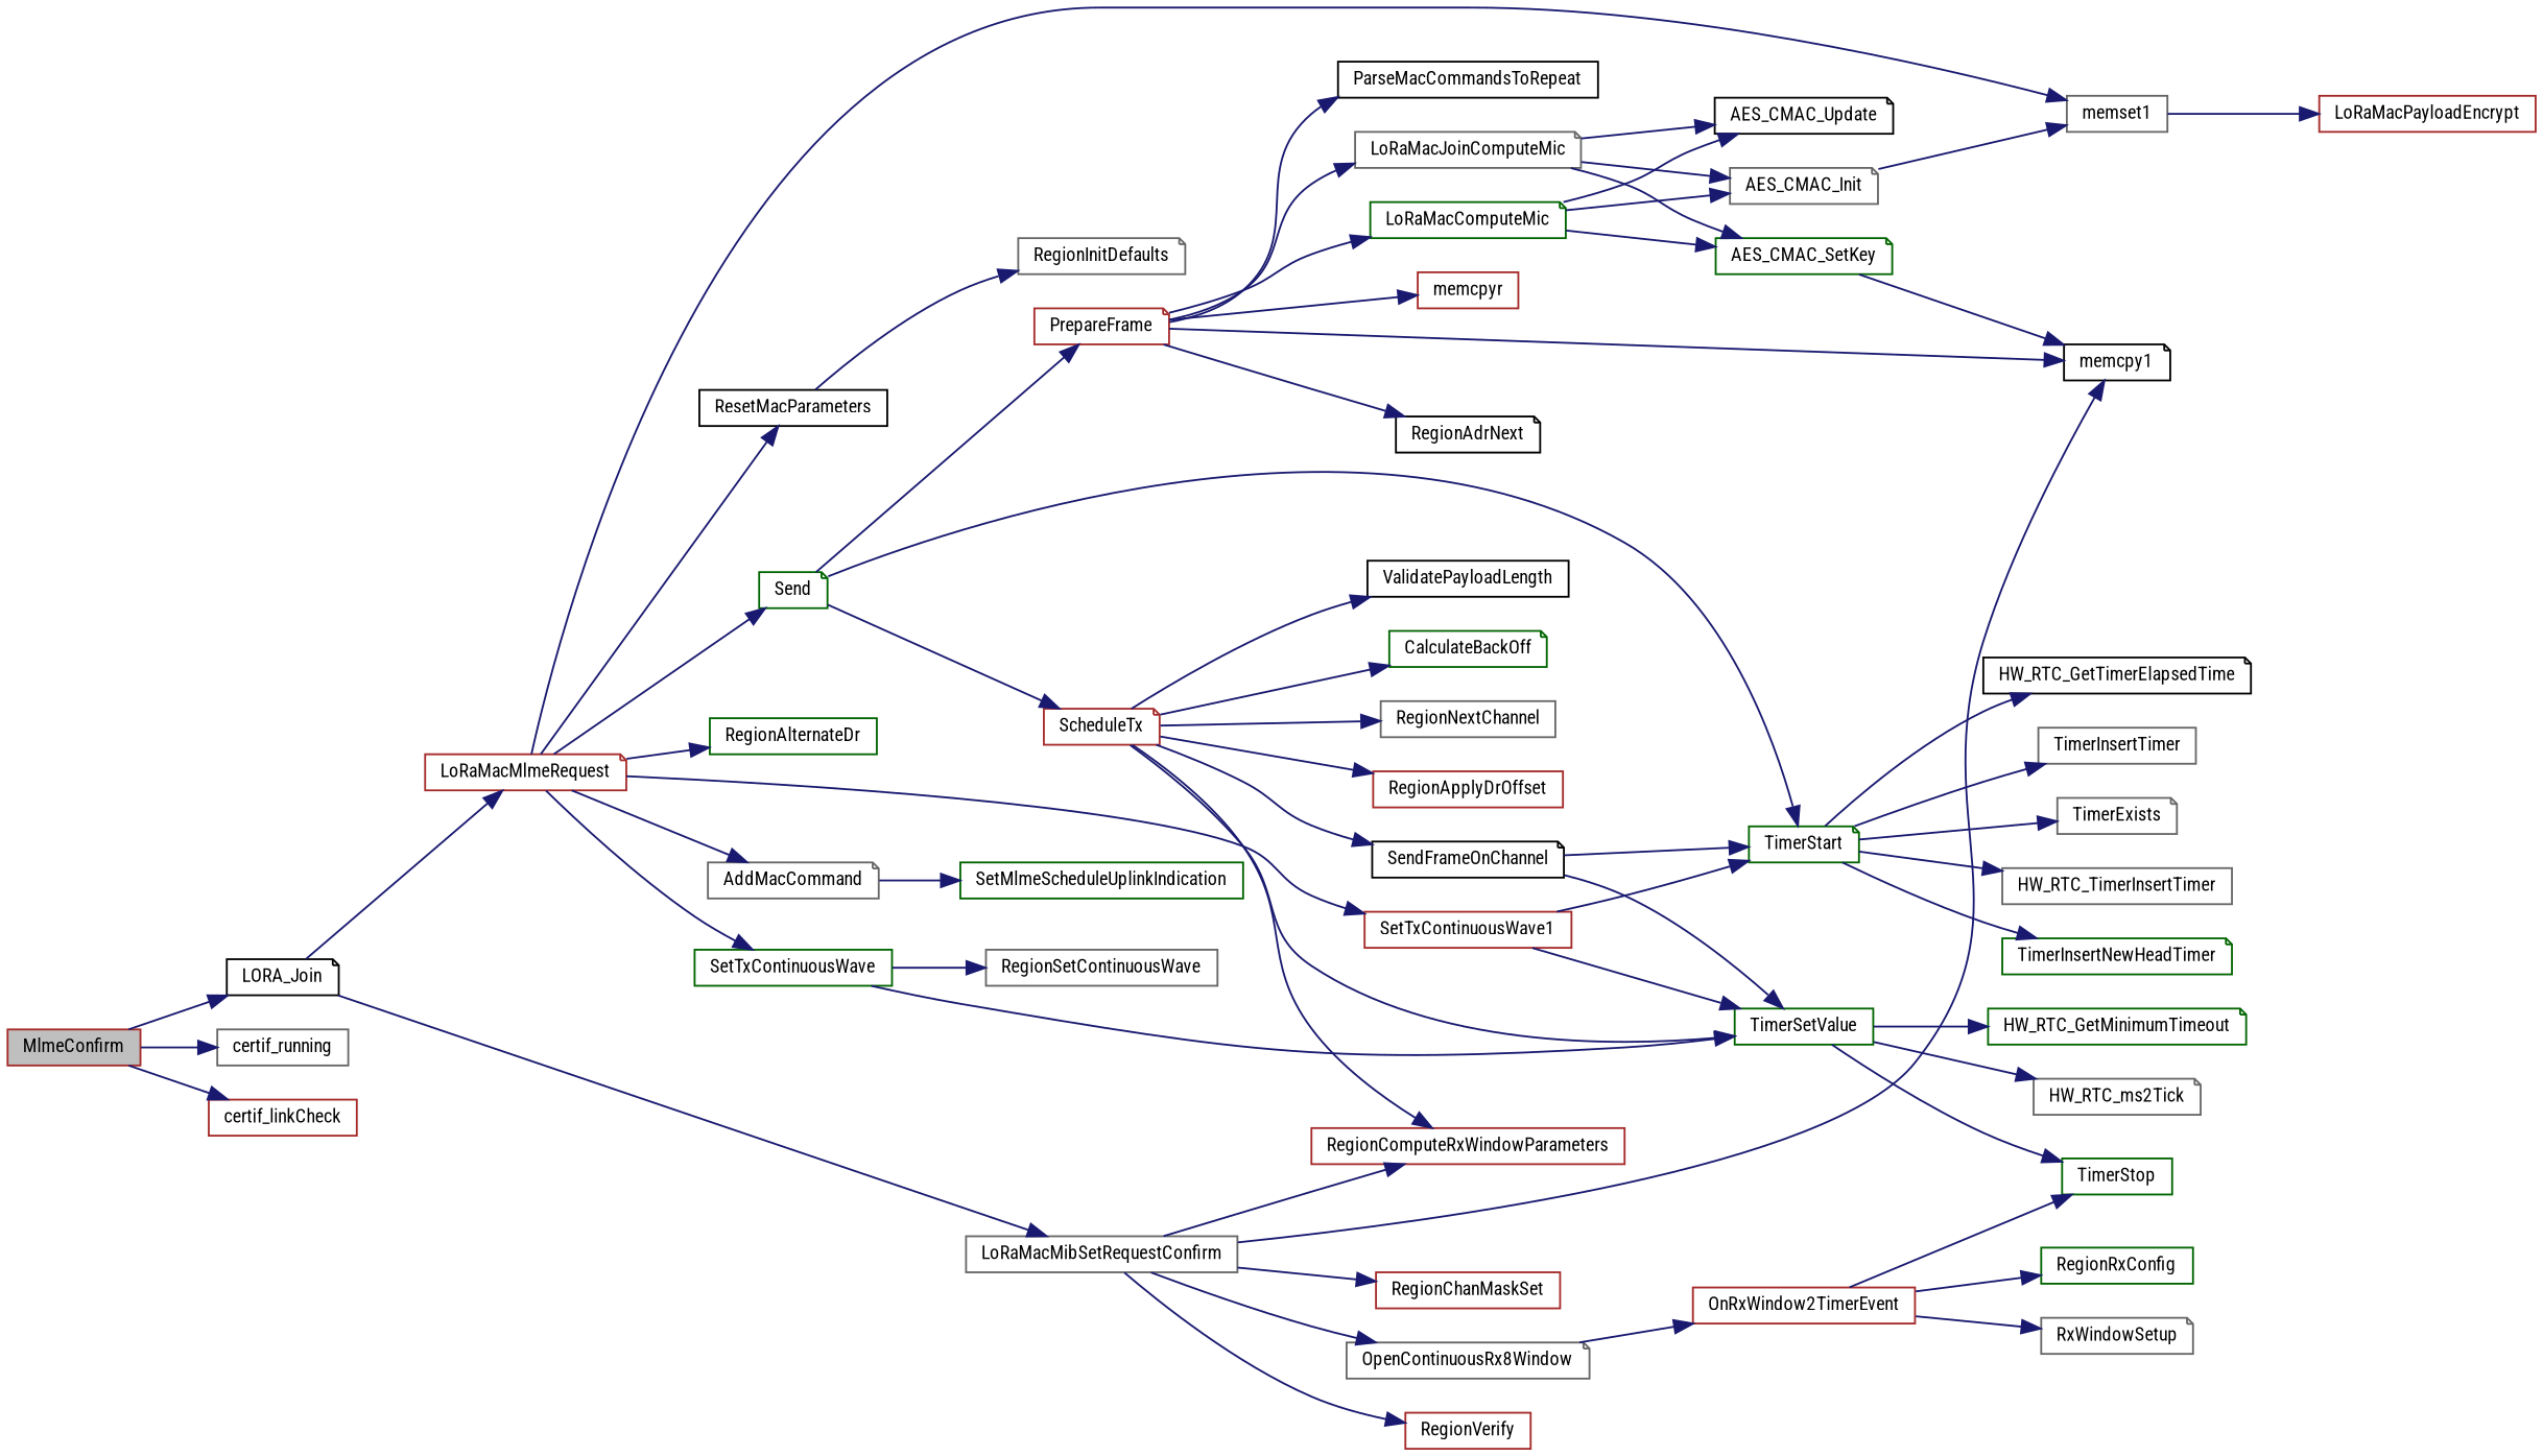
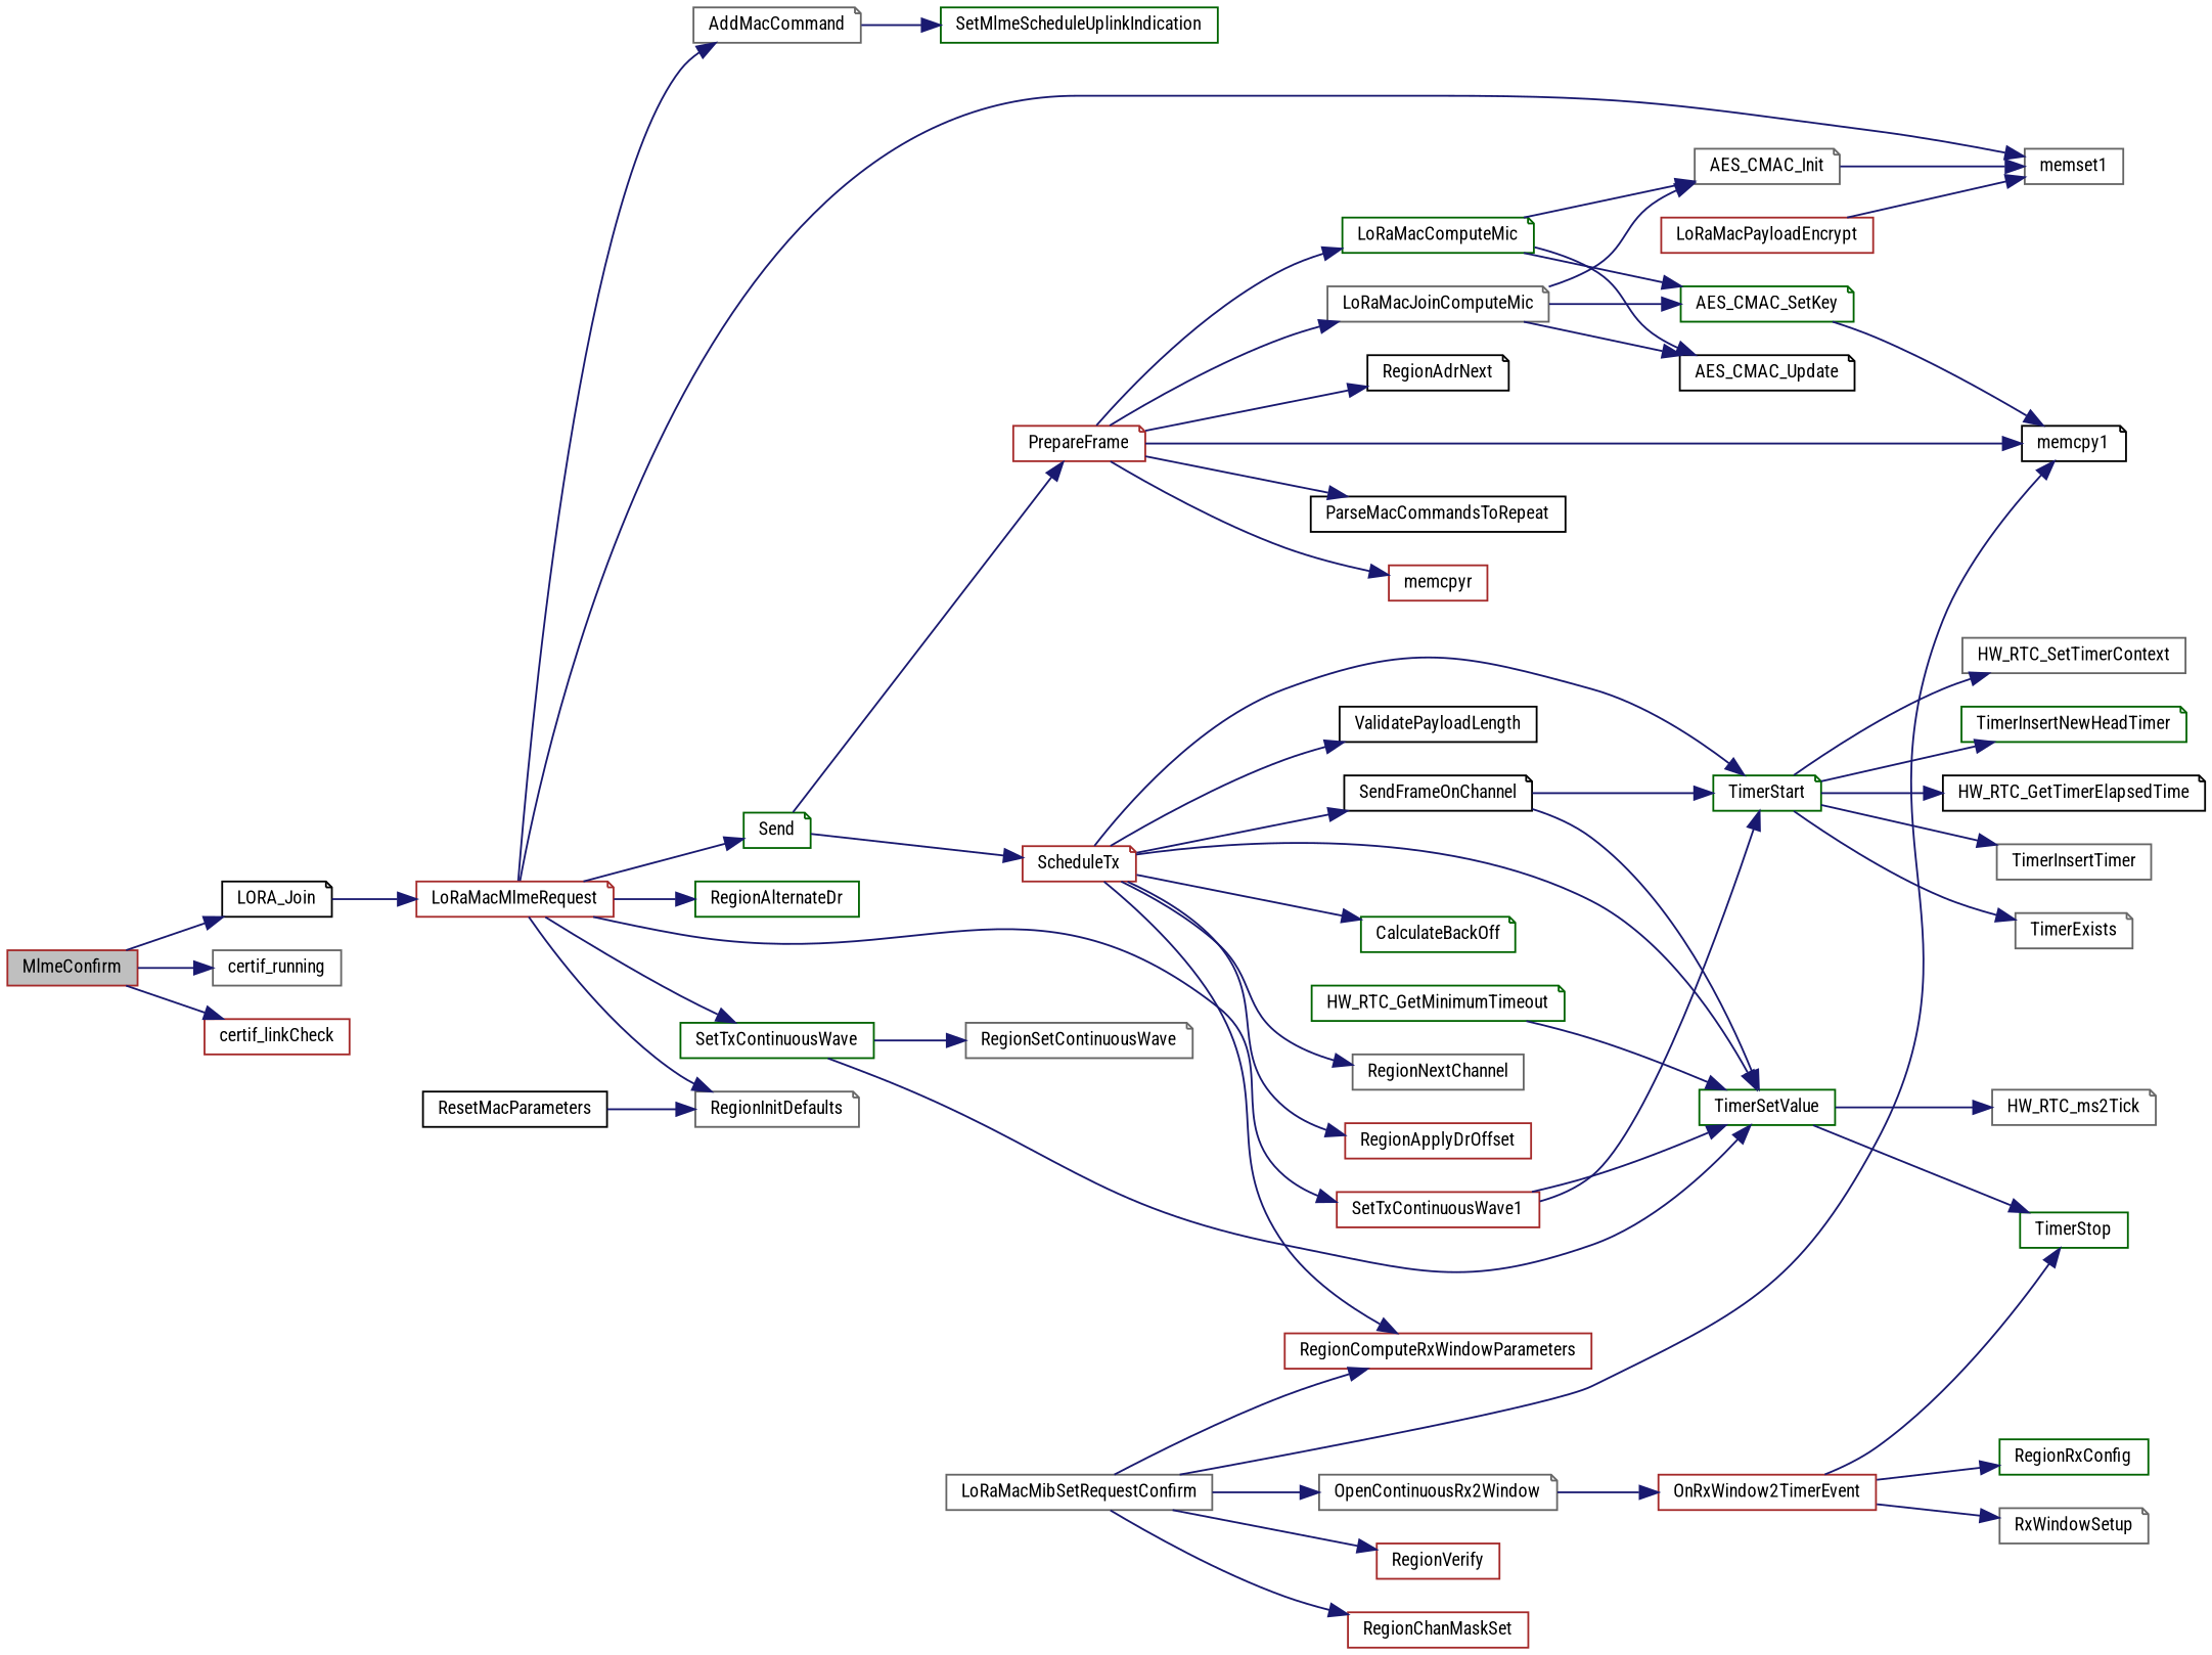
  digraph {
    fontname="Roboto Condensed"
    rankdir=LR
    node [color=gray40 fillcolor=white fontname="Roboto Condensed" fontsize=10 shape=box style=filled]
    edge [color=midnightblue fontname="Roboto Condensed" fontsize=10 labelfontname=Helvetica labelfontsize=10 style=solid]
    n1 [color=brown fillcolor=grey75 fontcolor=black height=0.2 label=MlmeConfirm width=0.4]
    n2 [color=black height=0.2 label=LORA_Join shape=note width=0.4]
    n3 [height=0.2 label=certif_running width=0.4]
    n4 [color=brown height=0.2 label=certif_linkCheck width=0.4]
    n5 [color=brown height=0.2 label=LoRaMacMlmeRequest shape=note width=0.4]
    n6 [height=0.2 label=LoRaMacMibSetRequestConfirm width=0.4]
    n7 [height=0.2 label=memset1 width=0.4]
    n8 [color=black height=0.2 label=ResetMacParameters width=0.4]
    n9 [color=darkgreen height=0.2 label=RegionAlternateDr width=0.4]
    n10 [color=darkgreen height=0.2 label=Send shape=note width=0.4]
    n11 [height=0.2 label=AddMacCommand shape=note width=0.4]
    n12 [color=darkgreen height=0.2 label=SetTxContinuousWave width=0.4]
    n13 [color=brown height=0.2 label=SetTxContinuousWave1 width=0.4]
    n14 [color=black height=0.2 label=memcpy1 shape=note width=0.4]
    n15 [color=brown height=0.2 label=RegionComputeRxWindowParameters width=0.4]
-   n16 [height=0.2 label=OpenContinuousRx8Window shape=note width=0.4]
+   n16 [height=0.2 label=OpenContinuousRx2Window shape=note width=0.4]
    n17 [color=brown height=0.2 label=RegionVerify width=0.4]
    n18 [color=brown height=0.2 label=RegionChanMaskSet width=0.4]
    n19 [height=0.2 label=RegionInitDefaults shape=note width=0.4]
    n20 [color=brown height=0.2 label=PrepareFrame shape=note width=0.4]
    n21 [color=brown height=0.2 label=ScheduleTx shape=note width=0.4]
    n22 [color=darkgreen height=0.2 label=SetMlmeScheduleUplinkIndication width=0.4]
    n23 [color=darkgreen height=0.2 label=TimerSetValue width=0.4]
-   n24 [height=0.2 label=RegionSetContinuousWave width=0.4]
+   n24 [height=0.2 label=RegionSetContinuousWave shape=note width=0.4]
    n25 [color=darkgreen height=0.2 label=TimerStart shape=note width=0.4]
    n26 [color=brown height=0.2 label=memcpyr width=0.4]
    n27 [height=0.2 label=LoRaMacJoinComputeMic shape=note width=0.4]
    n28 [color=black height=0.2 label=RegionAdrNext shape=note width=0.4]
    n29 [color=black height=0.2 label=ParseMacCommandsToRepeat width=0.4]
    n30 [color=darkgreen height=0.2 label=LoRaMacComputeMic shape=note width=0.4]
    n31 [color=darkgreen height=0.2 label=CalculateBackOff shape=note width=0.4]
    n32 [height=0.2 label=RegionNextChannel width=0.4]
    n33 [color=brown height=0.2 label=RegionApplyDrOffset width=0.4]
    n34 [color=black height=0.2 label=ValidatePayloadLength width=0.4]
    n35 [color=black height=0.2 label=SendFrameOnChannel shape=note width=0.4]
    n36 [height=0.2 label=AES_CMAC_Init shape=note width=0.4]
    n37 [color=darkgreen height=0.2 label=AES_CMAC_SetKey shape=note width=0.4]
    n38 [color=black height=0.2 label=AES_CMAC_Update shape=note width=0.4]
    n39 [color=brown height=0.2 label=LoRaMacPayloadEncrypt width=0.4]
    n40 [height=0.2 label=HW_RTC_ms2Tick shape=note width=0.4]
    n41 [color=darkgreen height=0.2 label=TimerStop width=0.4]
    n42 [color=darkgreen height=0.2 label=HW_RTC_GetMinimumTimeout shape=note width=0.4]
    n43 [height=0.2 label=TimerExists shape=note width=0.4]
-   n44 [height=0.2 label=HW_RTC_TimerInsertTimer width=0.4]
+   n44 [height=0.2 label=HW_RTC_SetTimerContext width=0.4]
    n45 [color=darkgreen height=0.2 label=TimerInsertNewHeadTimer shape=note width=0.4]
    n46 [color=black height=0.2 label=HW_RTC_GetTimerElapsedTime shape=note width=0.4]
    n47 [height=0.2 label=TimerInsertTimer width=0.4]
    n48 [color=brown height=0.2 label=OnRxWindow2TimerEvent width=0.4]
    n49 [color=darkgreen height=0.2 label=RegionRxConfig width=0.4]
    n50 [height=0.2 label=RxWindowSetup shape=note width=0.4]
    n1 -> n2
    n1 -> n3
    n1 -> n4
    n2 -> n5
-   n2 -> n6
    n5 -> n7
-   n5 -> n8
+   n5 -> n19
    n5 -> n9
    n5 -> n10
    n5 -> n11
    n5 -> n12
    n5 -> n13
    n6 -> n14
    n6 -> n15
    n6 -> n16
    n6 -> n17
    n6 -> n18
    n8 -> n19
    n10 -> n20
    n10 -> n21
    n11 -> n22
    n12 -> n23
    n12 -> n24
    n13 -> n23
    n13 -> n25
    n16 -> n48
    n20 -> n14
    n20 -> n26
    n20 -> n27
    n20 -> n28
    n20 -> n29
    n20 -> n30
    n21 -> n15
    n21 -> n23
-   n10 -> n25
+   n21 -> n25
    n21 -> n31
    n21 -> n32
    n21 -> n33
    n21 -> n34
    n21 -> n35
    n23 -> n40
    n23 -> n41
-   n23 -> n42
+   n42 -> n23
    n25 -> n43
    n25 -> n44
    n25 -> n45
    n25 -> n46
    n25 -> n47
    n27 -> n36
    n27 -> n37
    n27 -> n38
    n30 -> n36
    n30 -> n37
    n30 -> n38
    n35 -> n23
    n35 -> n25
    n36 -> n7
    n37 -> n14
-   n7 -> n39
+   n39 -> n7
    n48 -> n41
    n48 -> n49
    n48 -> n50
  }
